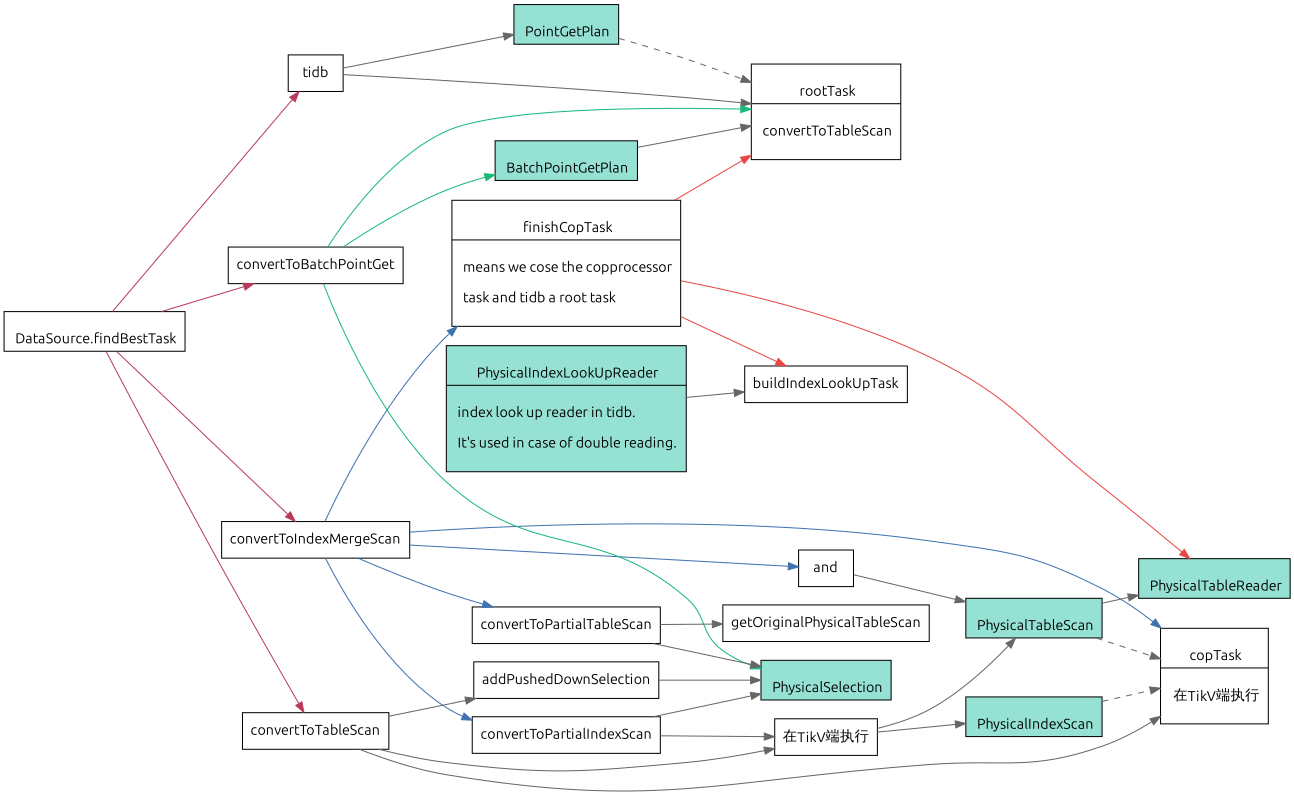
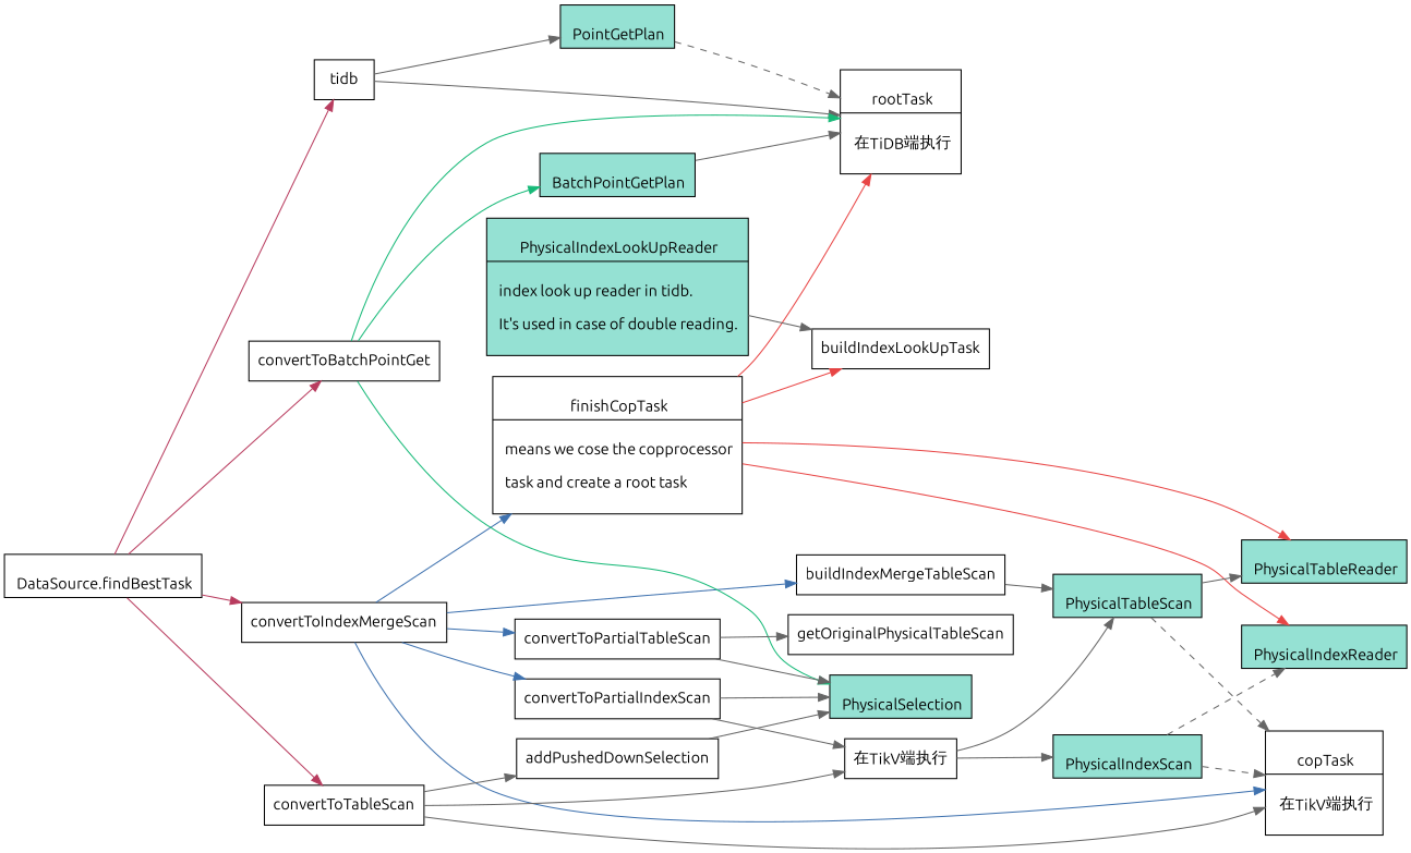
  digraph {
    fontname=Ubuntu
    newrank=true
    rankdir=LR
    node [fontname=Ubuntu shape=record]
    edge [color=gray40 fontname=Ubuntu]
    n1 [label="{{\n      DataSource.findBestTask\n    }}"]
    convertToIndexMergeScan [shape=box]
    n3 [label=tidb shape=box]
    convertToBatchPointGet [shape=box]
    convertToTableScan [shape=box]
    convertToPartialTableScan [shape=box]
    convertToPartialIndexScan [shape=box]
-   buildIndexMergeTableScan [shape=box label=and]
-   n9 [label="{{\n    finishCopTask|\n    means we cose the copprocessor\l \n    task and tidb a root task\l\n    }}"]
+   buildIndexMergeTableScan [shape=box]
+   n9 [label="{{\n    finishCopTask|\n    means we cose the copprocessor\l \n    task and create a root task\l\n    }}"]
    n10 [label="{{\n    copTask|\n    在TikV端执行\l\n    }}"]
    n11 [fillcolor="#95e1d3" label="{{\n      PointGetPlan\n    }}" style=filled]
-   n12 [label="{{\n    rootTask|\n    convertToTableScan\l\n    }}"]
+   n12 [label="{{\n    rootTask|\n    在TiDB端执行\l\n    }}"]
    n13 [fillcolor="#95e1d3" label="{{\n      PhysicalSelection\n    }}" style=filled]
    n14 [fillcolor="#95e1d3" label="{{\n      BatchPointGetPlan\n    }}" style=filled]
    n15 [label="在TikV端执行" shape=box]
    addPushedDownSelection [shape=box]
    getOriginalPhysicalTableScan [shape=box]
    n18 [fillcolor="#95e1d3" label="{{\n      PhysicalTableScan\n    }}" style=filled]
+   n19 [fillcolor="#95e1d3" label="{{\n      PhysicalIndexReader\n    }}" style=filled]
    n20 [fillcolor="#95e1d3" label="{{\n      PhysicalTableReader\n    }}" style=filled]
    buildIndexLookUpTask [shape=box]
    n22 [fillcolor="#95e1d3" label="{{\n      PhysicalIndexScan\n    }}" style=filled]
    n23 [fillcolor="#95e1d3" label="{{\n      PhysicalIndexLookUpReader|\n      index look up reader in tidb.\l \n      It's used in case of double reading.\l\n    }}" style=filled]
    n1 -> convertToIndexMergeScan [color="#b83b5e"]
    n1 -> n3 [color="#b83b5e"]
    n1 -> convertToBatchPointGet [color="#b83b5e"]
    n1 -> convertToTableScan [color="#b83b5e"]
    convertToIndexMergeScan -> convertToPartialTableScan [color="#3f72af"]
    convertToIndexMergeScan -> convertToPartialIndexScan [color="#3f72af"]
    convertToIndexMergeScan -> buildIndexMergeTableScan [color="#3f72af"]
    convertToIndexMergeScan -> n9 [color="#3f72af"]
    convertToIndexMergeScan -> n10 [color="#3f72af"]
    n3 -> n11
    n3 -> n12
    convertToBatchPointGet -> n12 [color="#17b978"]
    convertToBatchPointGet -> n13 [color="#17b978"]
    convertToBatchPointGet -> n14 [color="#17b978"]
    convertToTableScan -> n10
    convertToTableScan -> n15
    convertToTableScan -> addPushedDownSelection
    convertToPartialTableScan -> n13
    convertToPartialTableScan -> getOriginalPhysicalTableScan
    convertToPartialIndexScan -> n13
    convertToPartialIndexScan -> n15
    buildIndexMergeTableScan -> n18
    n9 -> n12 [color="#e84545"]
+   n9 -> n19 [color="#e84545"]
    n9 -> n20 [color="#e84545"]
    n9 -> buildIndexLookUpTask [color="#e84545"]
    n11 -> n12 [style=dashed]
    n14 -> n12 [style=solid]
    n15 -> n18
    n15 -> n22
    addPushedDownSelection -> n13
    n18 -> n10 [style=dashed]
    n18 -> n20 [style=solid]
    n22 -> n10 [style=dashed]
+   n22 -> n19 [style=dashed]
    n23 -> buildIndexLookUpTask
  }
